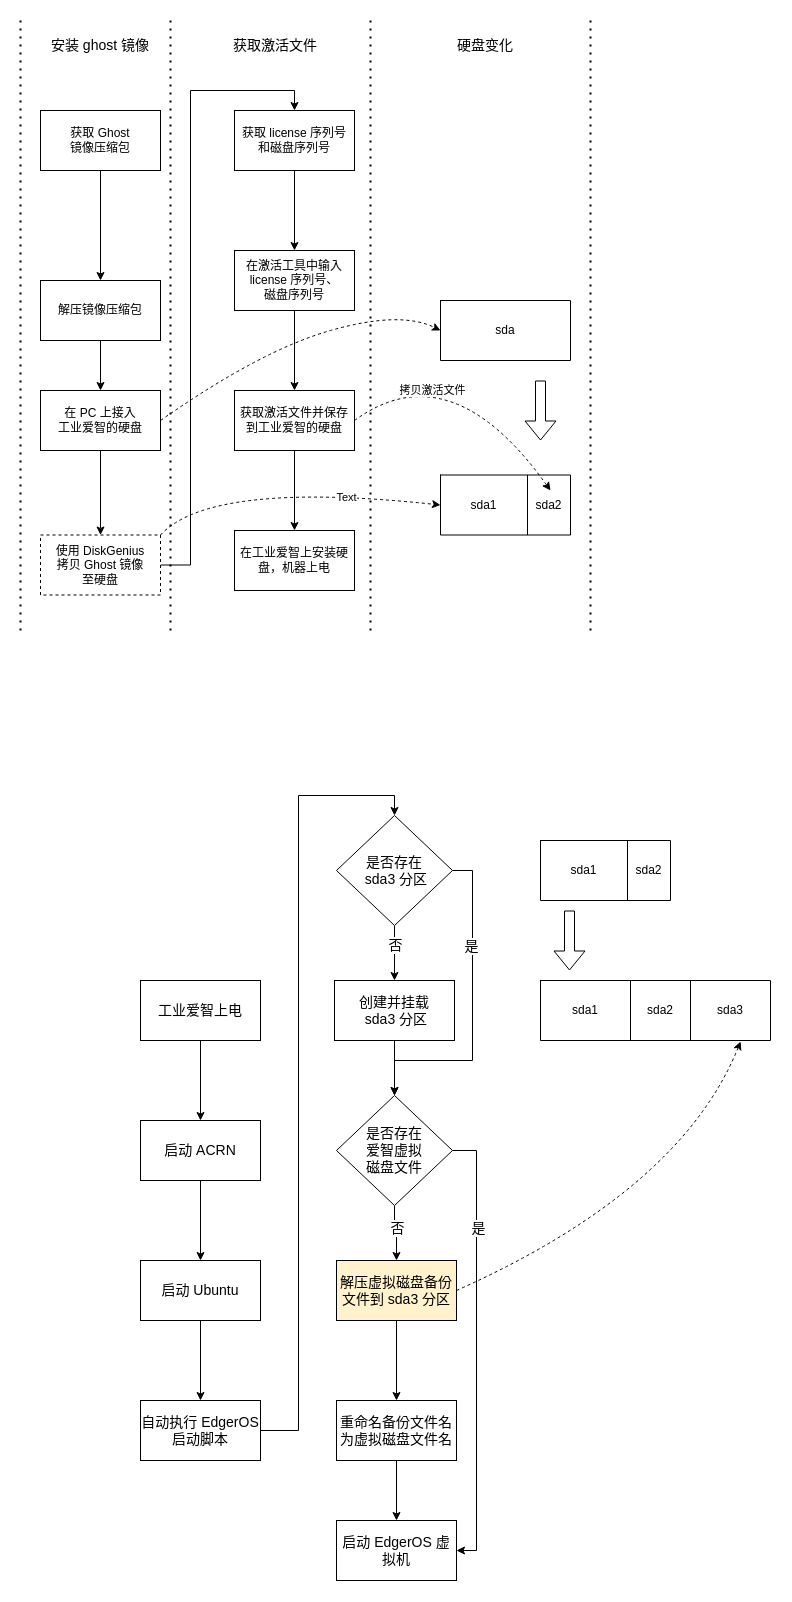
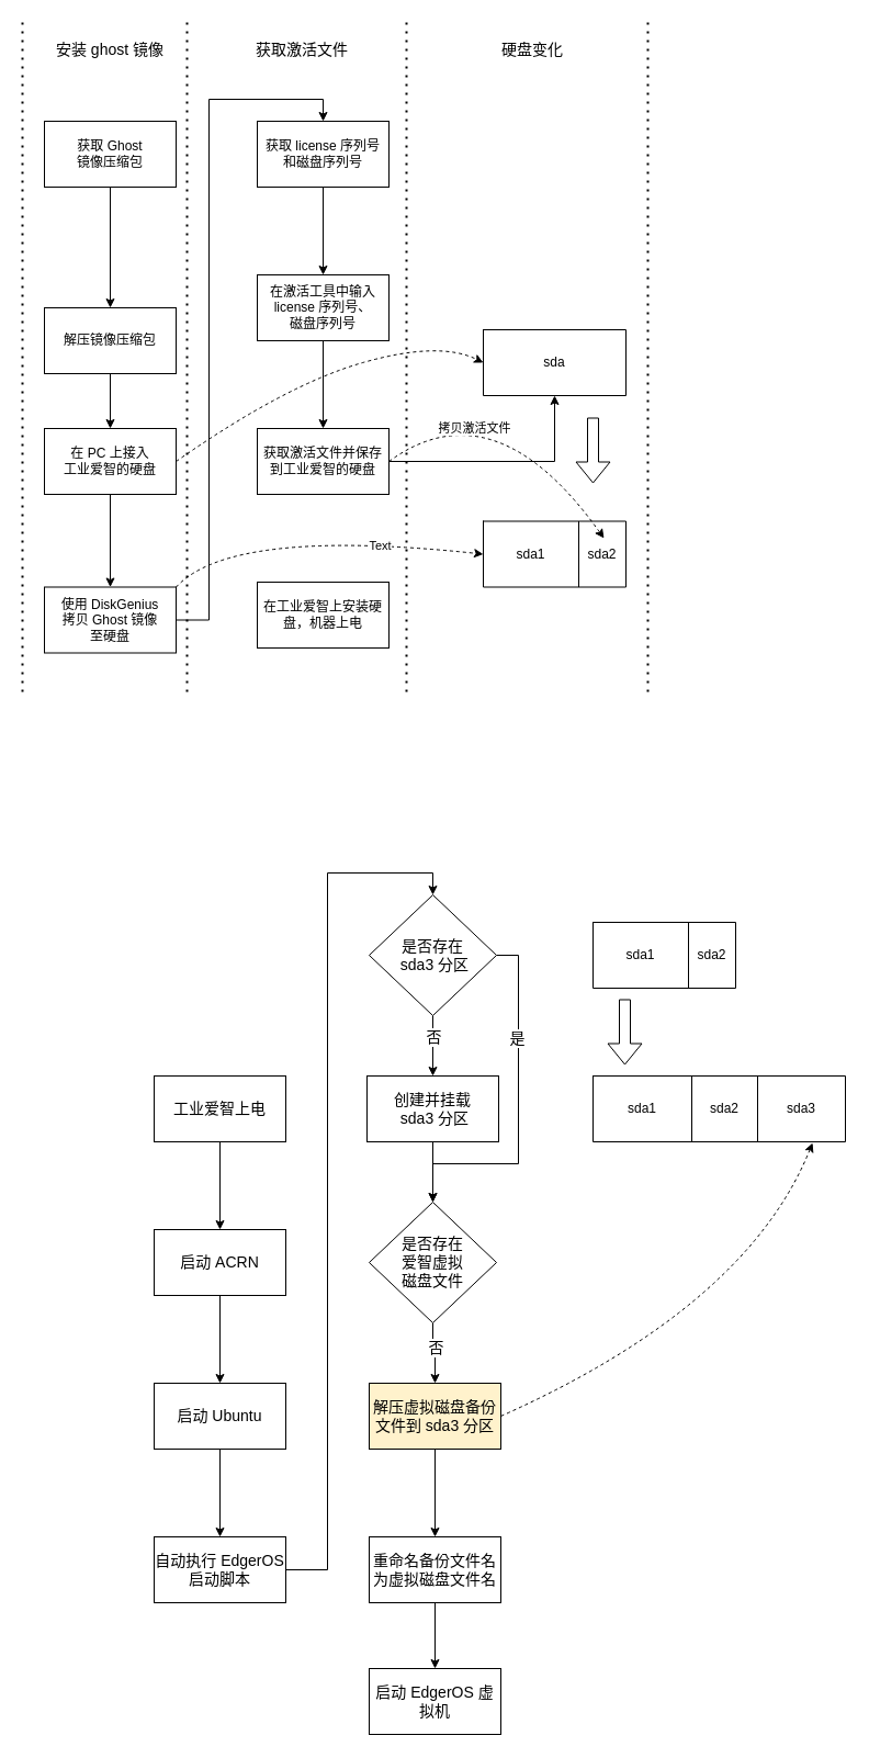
  <mxCell id="0" />
  <mxCell id="1" parent="0" />
  <mxCell id="2" value="" style="edgeStyle=orthogonalEdgeStyle;rounded=0;orthogonalLoop=1;jettySize=auto;html=1;" edge="1" parent="1" source="3" target="5"><mxGeometry relative="1" as="geometry" /></mxCell>
  <mxCell id="3" value="获取 Ghost &lt;br&gt;镜像压缩包" style="rounded=0;whiteSpace=wrap;html=1;" vertex="1" parent="1"><mxGeometry x="40" y="110" width="120" height="60" as="geometry" /></mxCell>
  <mxCell id="4" value="" style="edgeStyle=orthogonalEdgeStyle;rounded=0;orthogonalLoop=1;jettySize=auto;html=1;" edge="1" parent="1" source="5" target="7"><mxGeometry relative="1" as="geometry" /></mxCell>
  <mxCell id="5" value="解压镜像压缩包" style="whiteSpace=wrap;html=1;rounded=0;" vertex="1" parent="1"><mxGeometry x="40" y="280" width="120" height="60" as="geometry" /></mxCell>
  <mxCell id="6" value="" style="edgeStyle=orthogonalEdgeStyle;rounded=0;orthogonalLoop=1;jettySize=auto;html=1;" edge="1" parent="1" source="7" target="9"><mxGeometry relative="1" as="geometry" /></mxCell>
  <mxCell id="7" value="在 PC 上接入&lt;br&gt;工业爱智的硬盘" style="whiteSpace=wrap;html=1;rounded=0;" vertex="1" parent="1"><mxGeometry x="40" y="390" width="120" height="60" as="geometry" /></mxCell>
  <mxCell id="8" value="" style="edgeStyle=orthogonalEdgeStyle;rounded=0;orthogonalLoop=1;jettySize=auto;html=1;" edge="1" parent="1" source="9" target="11"><mxGeometry relative="1" as="geometry"><Array as="points"><mxPoint x="190" y="565" /><mxPoint x="190" y="90" /><mxPoint x="294" y="90" /></Array></mxGeometry></mxCell>
- <mxCell id="9" value="使用 DiskGenius&lt;br&gt;拷贝 Ghost 镜像&lt;br&gt;至硬盘" style="whiteSpace=wrap;html=1;rounded=0;dashed=1;" vertex="1" parent="1"><mxGeometry x="40" y="534.5" width="120" height="60" as="geometry" /></mxCell>
+ <mxCell id="9" value="使用 DiskGenius&lt;br&gt;拷贝 Ghost 镜像&lt;br&gt;至硬盘" style="whiteSpace=wrap;html=1;rounded=0;" vertex="1" parent="1"><mxGeometry x="40" y="534.5" width="120" height="60" as="geometry" /></mxCell>
  <mxCell id="10" value="" style="edgeStyle=orthogonalEdgeStyle;rounded=0;orthogonalLoop=1;jettySize=auto;html=1;" edge="1" parent="1" source="11" target="13"><mxGeometry relative="1" as="geometry" /></mxCell>
  <mxCell id="11" value="获取 license 序列号&lt;br&gt;和磁盘序列号" style="whiteSpace=wrap;html=1;rounded=0;" vertex="1" parent="1"><mxGeometry x="234" y="110" width="120" height="60" as="geometry" /></mxCell>
  <mxCell id="12" value="" style="edgeStyle=orthogonalEdgeStyle;rounded=0;orthogonalLoop=1;jettySize=auto;html=1;" edge="1" parent="1" source="13" target="15"><mxGeometry relative="1" as="geometry" /></mxCell>
  <mxCell id="13" value="在激活工具中输入&lt;br&gt;license 序列号、&lt;br&gt;磁盘序列号" style="whiteSpace=wrap;html=1;rounded=0;" vertex="1" parent="1"><mxGeometry x="234" y="250" width="120" height="60" as="geometry" /></mxCell>
- <mxCell id="14" value="" style="edgeStyle=orthogonalEdgeStyle;rounded=0;orthogonalLoop=1;jettySize=auto;html=1;" edge="1" parent="1" source="15" target="16"><mxGeometry relative="1" as="geometry" /></mxCell>
+ <mxCell id="14" value="" style="edgeStyle=orthogonalEdgeStyle;rounded=0;orthogonalLoop=1;jettySize=auto;html=1;" edge="1" parent="1" source="15" target="23"><mxGeometry relative="1" as="geometry" /></mxCell>
  <mxCell id="15" value="获取激活文件并保存到工业爱智的硬盘" style="whiteSpace=wrap;html=1;rounded=0;" vertex="1" parent="1"><mxGeometry x="234" y="390" width="120" height="60" as="geometry" /></mxCell>
  <mxCell id="16" value="在工业爱智上安装硬盘，机器上电" style="whiteSpace=wrap;html=1;rounded=0;" vertex="1" parent="1"><mxGeometry x="234" y="530" width="120" height="60" as="geometry" /></mxCell>
  <mxCell id="17" value="" style="shape=table;startSize=0;container=1;collapsible=0;childLayout=tableLayout;" vertex="1" parent="1"><mxGeometry x="440" y="474.5" width="130" height="60" as="geometry" /></mxCell>
  <mxCell id="18" value="" style="shape=tableRow;horizontal=0;startSize=0;swimlaneHead=0;swimlaneBody=0;top=0;left=0;bottom=0;right=0;collapsible=0;dropTarget=0;fillColor=none;points=[[0,0.5],[1,0.5]];portConstraint=eastwest;" vertex="1" parent="17"><mxGeometry width="130" height="60" as="geometry" /></mxCell>
  <mxCell id="19" value="sda1" style="shape=partialRectangle;html=1;whiteSpace=wrap;connectable=0;overflow=hidden;fillColor=none;top=0;left=0;bottom=0;right=0;pointerEvents=1;" vertex="1" parent="18"><mxGeometry width="87" height="60" as="geometry"><mxRectangle width="87" height="60" as="alternateBounds" /></mxGeometry></mxCell>
  <mxCell id="20" value="sda2" style="shape=partialRectangle;html=1;whiteSpace=wrap;connectable=0;overflow=hidden;fillColor=none;top=0;left=0;bottom=0;right=0;pointerEvents=1;" vertex="1" parent="18"><mxGeometry x="87" width="43" height="60" as="geometry"><mxRectangle width="43" height="60" as="alternateBounds" /></mxGeometry></mxCell>
  <mxCell id="21" value="" style="shape=table;startSize=0;container=1;collapsible=0;childLayout=tableLayout;" vertex="1" parent="1"><mxGeometry x="440" y="300" width="130" height="60" as="geometry" /></mxCell>
  <mxCell id="22" value="" style="shape=tableRow;horizontal=0;startSize=0;swimlaneHead=0;swimlaneBody=0;top=0;left=0;bottom=0;right=0;collapsible=0;dropTarget=0;fillColor=none;points=[[0,0.5],[1,0.5]];portConstraint=eastwest;" vertex="1" parent="21"><mxGeometry width="130" height="60" as="geometry" /></mxCell>
  <mxCell id="23" value="sda" style="shape=partialRectangle;html=1;whiteSpace=wrap;connectable=0;overflow=hidden;fillColor=none;top=0;left=0;bottom=0;right=0;pointerEvents=1;" vertex="1" parent="22"><mxGeometry width="130" height="60" as="geometry"><mxRectangle width="130" height="60" as="alternateBounds" /></mxGeometry></mxCell>
  <mxCell id="24" style="edgeStyle=orthogonalEdgeStyle;rounded=0;orthogonalLoop=1;jettySize=auto;html=1;exitX=1;exitY=0.5;exitDx=0;exitDy=0;dashed=1;" edge="1" parent="21" source="22" target="22"><mxGeometry relative="1" as="geometry" /></mxCell>
  <mxCell id="25" value="" style="curved=1;endArrow=classic;html=1;rounded=0;dashed=1;exitX=1;exitY=0.5;exitDx=0;exitDy=0;entryX=0;entryY=0.5;entryDx=0;entryDy=0;" edge="1" parent="1" source="7" target="22"><mxGeometry width="50" height="50" relative="1" as="geometry"><mxPoint x="330" y="430" as="sourcePoint" /><mxPoint x="480" y="300" as="targetPoint" /><Array as="points"><mxPoint x="260" y="350" /><mxPoint x="400" y="310" /></Array></mxGeometry></mxCell>
  <mxCell id="26" value="" style="curved=1;endArrow=classic;html=1;rounded=0;dashed=1;exitX=1;exitY=0;exitDx=0;exitDy=0;entryX=0;entryY=0.5;entryDx=0;entryDy=0;" edge="1" parent="1" source="9" target="18"><mxGeometry width="50" height="50" relative="1" as="geometry"><mxPoint x="210" y="530" as="sourcePoint" /><mxPoint x="260" y="480" as="targetPoint" /><Array as="points"><mxPoint x="210" y="480" /></Array></mxGeometry></mxCell>
  <mxCell id="27" value="Text" style="edgeLabel;html=1;align=center;verticalAlign=middle;resizable=0;points=[];" vertex="1" connectable="0" parent="26"><mxGeometry x="0.375" y="-2" relative="1" as="geometry"><mxPoint as="offset" /></mxGeometry></mxCell>
  <mxCell id="28" value="" style="curved=1;endArrow=classic;html=1;rounded=0;dashed=1;exitX=1;exitY=0.5;exitDx=0;exitDy=0;" edge="1" parent="1" source="15"><mxGeometry width="50" height="50" relative="1" as="geometry"><mxPoint x="470" y="650" as="sourcePoint" /><mxPoint x="550" y="490" as="targetPoint" /><Array as="points"><mxPoint x="450" y="350" /></Array></mxGeometry></mxCell>
  <mxCell id="29" value="拷贝激活文件" style="edgeLabel;html=1;align=center;verticalAlign=middle;resizable=0;points=[];" vertex="1" connectable="0" parent="28"><mxGeometry x="-0.443" y="-21" relative="1" as="geometry"><mxPoint as="offset" /></mxGeometry></mxCell>
  <mxCell id="30" value="" style="endArrow=none;dashed=1;html=1;dashPattern=1 3;strokeWidth=2;rounded=0;" edge="1" parent="1"><mxGeometry width="50" height="50" relative="1" as="geometry"><mxPoint x="20" y="630" as="sourcePoint" /><mxPoint x="20" y="20" as="targetPoint" /></mxGeometry></mxCell>
  <mxCell id="31" value="" style="endArrow=none;dashed=1;html=1;dashPattern=1 3;strokeWidth=2;rounded=0;" edge="1" parent="1"><mxGeometry width="50" height="50" relative="1" as="geometry"><mxPoint x="170" y="630" as="sourcePoint" /><mxPoint x="170" y="20" as="targetPoint" /></mxGeometry></mxCell>
  <mxCell id="32" value="" style="endArrow=none;dashed=1;html=1;dashPattern=1 3;strokeWidth=2;rounded=0;" edge="1" parent="1"><mxGeometry width="50" height="50" relative="1" as="geometry"><mxPoint x="370" y="630" as="sourcePoint" /><mxPoint x="370" y="20" as="targetPoint" /></mxGeometry></mxCell>
  <mxCell id="33" value="" style="endArrow=none;dashed=1;html=1;dashPattern=1 3;strokeWidth=2;rounded=0;" edge="1" parent="1"><mxGeometry width="50" height="50" relative="1" as="geometry"><mxPoint x="590" y="630" as="sourcePoint" /><mxPoint x="590" y="20" as="targetPoint" /></mxGeometry></mxCell>
  <mxCell id="34" value="&lt;font style=&quot;font-size: 14px;&quot;&gt;安装 ghost 镜像&lt;/font&gt;" style="text;html=1;strokeColor=none;fillColor=none;align=center;verticalAlign=middle;whiteSpace=wrap;rounded=0;" vertex="1" parent="1"><mxGeometry x="45" y="30" width="110" height="30" as="geometry" /></mxCell>
  <mxCell id="35" value="&lt;span style=&quot;font-size: 14px;&quot;&gt;获取激活文件&lt;/span&gt;" style="text;html=1;strokeColor=none;fillColor=none;align=center;verticalAlign=middle;whiteSpace=wrap;rounded=0;" vertex="1" parent="1"><mxGeometry x="220" y="30" width="110" height="30" as="geometry" /></mxCell>
  <mxCell id="36" value="&lt;span style=&quot;font-size: 14px;&quot;&gt;硬盘变化&lt;/span&gt;" style="text;html=1;strokeColor=none;fillColor=none;align=center;verticalAlign=middle;whiteSpace=wrap;rounded=0;" vertex="1" parent="1"><mxGeometry x="430" y="30" width="110" height="30" as="geometry" /></mxCell>
  <mxCell id="37" value="" style="edgeStyle=orthogonalEdgeStyle;rounded=0;orthogonalLoop=1;jettySize=auto;html=1;fontSize=14;" edge="1" parent="1" source="38" target="40"><mxGeometry relative="1" as="geometry" /></mxCell>
  <mxCell id="38" value="工业爱智上电" style="rounded=0;whiteSpace=wrap;html=1;fontSize=14;" vertex="1" parent="1"><mxGeometry x="140" y="980" width="120" height="60" as="geometry" /></mxCell>
  <mxCell id="39" value="" style="edgeStyle=orthogonalEdgeStyle;rounded=0;orthogonalLoop=1;jettySize=auto;html=1;fontSize=14;" edge="1" parent="1" source="40" target="42"><mxGeometry relative="1" as="geometry" /></mxCell>
  <mxCell id="40" value="启动 ACRN" style="whiteSpace=wrap;html=1;fontSize=14;rounded=0;" vertex="1" parent="1"><mxGeometry x="140" y="1120" width="120" height="60" as="geometry" /></mxCell>
  <mxCell id="41" value="" style="edgeStyle=orthogonalEdgeStyle;rounded=0;orthogonalLoop=1;jettySize=auto;html=1;fontSize=14;" edge="1" parent="1" source="42" target="44"><mxGeometry relative="1" as="geometry" /></mxCell>
  <mxCell id="42" value="启动 Ubuntu" style="whiteSpace=wrap;html=1;fontSize=14;rounded=0;" vertex="1" parent="1"><mxGeometry x="140" y="1260" width="120" height="60" as="geometry" /></mxCell>
  <mxCell id="43" style="edgeStyle=orthogonalEdgeStyle;rounded=0;orthogonalLoop=1;jettySize=auto;html=1;entryX=0.5;entryY=0;entryDx=0;entryDy=0;fontSize=14;" edge="1" parent="1" source="44" target="49"><mxGeometry relative="1" as="geometry" /></mxCell>
  <mxCell id="44" value="自动执行 EdgerOS 启动脚本" style="whiteSpace=wrap;html=1;fontSize=14;rounded=0;" vertex="1" parent="1"><mxGeometry x="140" y="1400" width="120" height="60" as="geometry" /></mxCell>
  <mxCell id="45" value="" style="edgeStyle=orthogonalEdgeStyle;rounded=0;orthogonalLoop=1;jettySize=auto;html=1;fontSize=14;" edge="1" parent="1" source="49" target="51"><mxGeometry relative="1" as="geometry" /></mxCell>
  <mxCell id="46" value="否" style="edgeLabel;html=1;align=center;verticalAlign=middle;resizable=0;points=[];fontSize=14;" vertex="1" connectable="0" parent="45"><mxGeometry x="-0.3" relative="1" as="geometry"><mxPoint as="offset" /></mxGeometry></mxCell>
  <mxCell id="47" style="edgeStyle=orthogonalEdgeStyle;rounded=0;orthogonalLoop=1;jettySize=auto;html=1;exitX=1;exitY=0.5;exitDx=0;exitDy=0;fontSize=14;entryX=0.5;entryY=0;entryDx=0;entryDy=0;" edge="1" parent="1" source="49" target="56"><mxGeometry relative="1" as="geometry"><mxPoint x="394" y="1090" as="targetPoint" /><Array as="points"><mxPoint x="472" y="870" /><mxPoint x="472" y="1060" /><mxPoint x="394" y="1060" /></Array></mxGeometry></mxCell>
  <mxCell id="48" value="是" style="edgeLabel;html=1;align=center;verticalAlign=middle;resizable=0;points=[];fontSize=14;" vertex="1" connectable="0" parent="47"><mxGeometry x="-0.388" y="2" relative="1" as="geometry"><mxPoint x="-4" y="-4" as="offset" /></mxGeometry></mxCell>
  <mxCell id="49" value="是否存在&lt;br&gt;&amp;nbsp;sda3 分区" style="rhombus;whiteSpace=wrap;html=1;fontSize=14;rounded=0;" vertex="1" parent="1"><mxGeometry x="336" y="815" width="116" height="110" as="geometry" /></mxCell>
  <mxCell id="50" style="edgeStyle=orthogonalEdgeStyle;rounded=0;orthogonalLoop=1;jettySize=auto;html=1;exitX=0.5;exitY=1;exitDx=0;exitDy=0;entryX=0.5;entryY=0;entryDx=0;entryDy=0;fontSize=14;" edge="1" parent="1" source="51" target="56"><mxGeometry relative="1" as="geometry" /></mxCell>
  <mxCell id="51" value="创建并挂载&lt;br&gt;&amp;nbsp;sda3 分区" style="whiteSpace=wrap;html=1;fontSize=14;rounded=0;" vertex="1" parent="1"><mxGeometry x="334" y="980" width="120" height="60" as="geometry" /></mxCell>
  <mxCell id="52" value="" style="edgeStyle=orthogonalEdgeStyle;rounded=0;orthogonalLoop=1;jettySize=auto;html=1;fontSize=14;" edge="1" parent="1" source="56" target="58"><mxGeometry relative="1" as="geometry" /></mxCell>
  <mxCell id="53" value="否" style="edgeLabel;html=1;align=center;verticalAlign=middle;resizable=0;points=[];fontSize=14;" vertex="1" connectable="0" parent="52"><mxGeometry x="-0.219" y="2" relative="1" as="geometry"><mxPoint as="offset" /></mxGeometry></mxCell>
- <mxCell id="54" style="edgeStyle=orthogonalEdgeStyle;rounded=0;orthogonalLoop=1;jettySize=auto;html=1;exitX=1;exitY=0.5;exitDx=0;exitDy=0;entryX=1;entryY=0.5;entryDx=0;entryDy=0;fontSize=14;" edge="1" parent="1" source="56" target="61"><mxGeometry relative="1" as="geometry" /></mxCell>
- <mxCell id="55" value="是" style="edgeLabel;html=1;align=center;verticalAlign=middle;resizable=0;points=[];fontSize=14;" vertex="1" connectable="0" parent="54"><mxGeometry x="-0.149" y="1" relative="1" as="geometry"><mxPoint y="-88" as="offset" /></mxGeometry></mxCell>
  <mxCell id="56" value="是否存在&lt;br&gt;爱智虚拟&lt;br&gt;磁盘文件" style="rhombus;whiteSpace=wrap;html=1;fontSize=14;rounded=0;" vertex="1" parent="1"><mxGeometry x="336" y="1095" width="116" height="110" as="geometry" /></mxCell>
  <mxCell id="57" style="edgeStyle=orthogonalEdgeStyle;rounded=0;orthogonalLoop=1;jettySize=auto;html=1;entryX=0.5;entryY=0;entryDx=0;entryDy=0;fontSize=14;" edge="1" parent="1" source="58" target="60"><mxGeometry relative="1" as="geometry" /></mxCell>
  <mxCell id="58" value="解压虚拟磁盘备份文件到 sda3 分区" style="whiteSpace=wrap;html=1;fontSize=14;rounded=0;fillColor=#fff2cc;" vertex="1" parent="1"><mxGeometry x="336" y="1260" width="120" height="60" as="geometry" /></mxCell>
  <mxCell id="59" style="edgeStyle=orthogonalEdgeStyle;rounded=0;orthogonalLoop=1;jettySize=auto;html=1;exitX=0.5;exitY=1;exitDx=0;exitDy=0;entryX=0.5;entryY=0;entryDx=0;entryDy=0;fontSize=14;" edge="1" parent="1" source="60" target="61"><mxGeometry relative="1" as="geometry" /></mxCell>
  <mxCell id="60" value="重命名备份文件名为虚拟磁盘文件名" style="whiteSpace=wrap;html=1;fontSize=14;rounded=0;" vertex="1" parent="1"><mxGeometry x="336" y="1400" width="120" height="60" as="geometry" /></mxCell>
  <mxCell id="61" value="启动 EdgerOS 虚拟机" style="whiteSpace=wrap;html=1;fontSize=14;rounded=0;" vertex="1" parent="1"><mxGeometry x="336" y="1520" width="120" height="60" as="geometry" /></mxCell>
  <mxCell id="62" value="" style="shape=table;startSize=0;container=1;collapsible=0;childLayout=tableLayout;" vertex="1" parent="1"><mxGeometry x="540" y="840" width="130" height="60" as="geometry" /></mxCell>
  <mxCell id="63" value="" style="shape=tableRow;horizontal=0;startSize=0;swimlaneHead=0;swimlaneBody=0;top=0;left=0;bottom=0;right=0;collapsible=0;dropTarget=0;fillColor=none;points=[[0,0.5],[1,0.5]];portConstraint=eastwest;" vertex="1" parent="62"><mxGeometry width="130" height="60" as="geometry" /></mxCell>
  <mxCell id="64" value="sda1" style="shape=partialRectangle;html=1;whiteSpace=wrap;connectable=0;overflow=hidden;fillColor=none;top=0;left=0;bottom=0;right=0;pointerEvents=1;" vertex="1" parent="63"><mxGeometry width="87" height="60" as="geometry"><mxRectangle width="87" height="60" as="alternateBounds" /></mxGeometry></mxCell>
  <mxCell id="65" value="sda2" style="shape=partialRectangle;html=1;whiteSpace=wrap;connectable=0;overflow=hidden;fillColor=none;top=0;left=0;bottom=0;right=0;pointerEvents=1;" vertex="1" parent="63"><mxGeometry x="87" width="43" height="60" as="geometry"><mxRectangle width="43" height="60" as="alternateBounds" /></mxGeometry></mxCell>
  <mxCell id="66" value="" style="shape=table;startSize=0;container=1;collapsible=0;childLayout=tableLayout;" vertex="1" parent="1"><mxGeometry x="540" y="980" width="230" height="60" as="geometry" /></mxCell>
  <mxCell id="67" value="" style="shape=tableRow;horizontal=0;startSize=0;swimlaneHead=0;swimlaneBody=0;top=0;left=0;bottom=0;right=0;collapsible=0;dropTarget=0;fillColor=none;points=[[0,0.5],[1,0.5]];portConstraint=eastwest;" vertex="1" parent="66"><mxGeometry width="230" height="60" as="geometry" /></mxCell>
  <mxCell id="68" value="sda1" style="shape=partialRectangle;html=1;whiteSpace=wrap;connectable=0;overflow=hidden;fillColor=none;top=0;left=0;bottom=0;right=0;pointerEvents=1;" vertex="1" parent="67"><mxGeometry width="90" height="60" as="geometry"><mxRectangle width="90" height="60" as="alternateBounds" /></mxGeometry></mxCell>
  <mxCell id="69" value="sda2" style="shape=partialRectangle;html=1;whiteSpace=wrap;connectable=0;overflow=hidden;fillColor=none;top=0;left=0;bottom=0;right=0;pointerEvents=1;" vertex="1" parent="67"><mxGeometry x="90" width="60" height="60" as="geometry"><mxRectangle width="60" height="60" as="alternateBounds" /></mxGeometry></mxCell>
  <mxCell id="70" value="sda3" style="shape=partialRectangle;html=1;whiteSpace=wrap;connectable=0;overflow=hidden;fillColor=none;top=0;left=0;bottom=0;right=0;pointerEvents=1;" vertex="1" parent="67"><mxGeometry x="150" width="80" height="60" as="geometry"><mxRectangle width="80" height="60" as="alternateBounds" /></mxGeometry></mxCell>
  <mxCell id="71" value="" style="shape=flexArrow;endArrow=classic;html=1;rounded=0;fontSize=14;" edge="1" parent="1"><mxGeometry width="50" height="50" relative="1" as="geometry"><mxPoint x="569" y="910" as="sourcePoint" /><mxPoint x="569" y="970" as="targetPoint" /></mxGeometry></mxCell>
  <mxCell id="72" value="" style="curved=1;endArrow=classic;html=1;rounded=0;dashed=1;fontSize=14;exitX=1;exitY=0.5;exitDx=0;exitDy=0;entryX=0.87;entryY=1.017;entryDx=0;entryDy=0;entryPerimeter=0;" edge="1" parent="1" source="58" target="67"><mxGeometry width="50" height="50" relative="1" as="geometry"><mxPoint x="590" y="1260" as="sourcePoint" /><mxPoint x="640" y="1210" as="targetPoint" /><Array as="points"><mxPoint x="680" y="1190" /></Array></mxGeometry></mxCell>
  <mxCell id="73" value="" style="shape=flexArrow;endArrow=classic;html=1;rounded=0;fontSize=14;" edge="1" parent="1"><mxGeometry width="50" height="50" relative="1" as="geometry"><mxPoint x="540" y="380" as="sourcePoint" /><mxPoint x="540" y="440" as="targetPoint" /></mxGeometry></mxCell>
